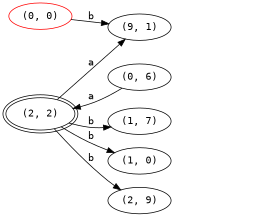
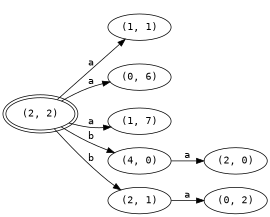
  digraph {
    fontname="DejaVu Sans Mono"
    rankdir=LR
    node [fontname="DejaVu Sans Mono"]
    edge [fontname="DejaVu Sans Mono"]
-   n1 [color=red label="(0, 0)"]
-   n2 [label="(9, 1)"]
+   n2 [label="(1, 1)"]
    n3 [label="(2, 2)" peripheries=2]
    n4 [label="(0, 6)"]
    n5 [label="(1, 7)"]
-   n6 [label="(1, 0)"]
-   n7 [label="(2, 9)"]
-   n1 -> n2 [label=b]
+   n6 [label="(4, 0)"]
+   n7 [label="(2, 1)"]
+   n8 [label="(2, 0)"]
+   n9 [label="(0, 2)"]
    n3 -> n2 [label=a]
-   n4 -> n3 [label=a]
-   n3 -> n5 [label=b]
+   n3 -> n4 [label=a]
+   n3 -> n5 [label=a]
    n3 -> n6 [label=b]
    n3 -> n7 [label=b]
+   n6 -> n8 [label=a]
+   n7 -> n9 [label=a]
  }
